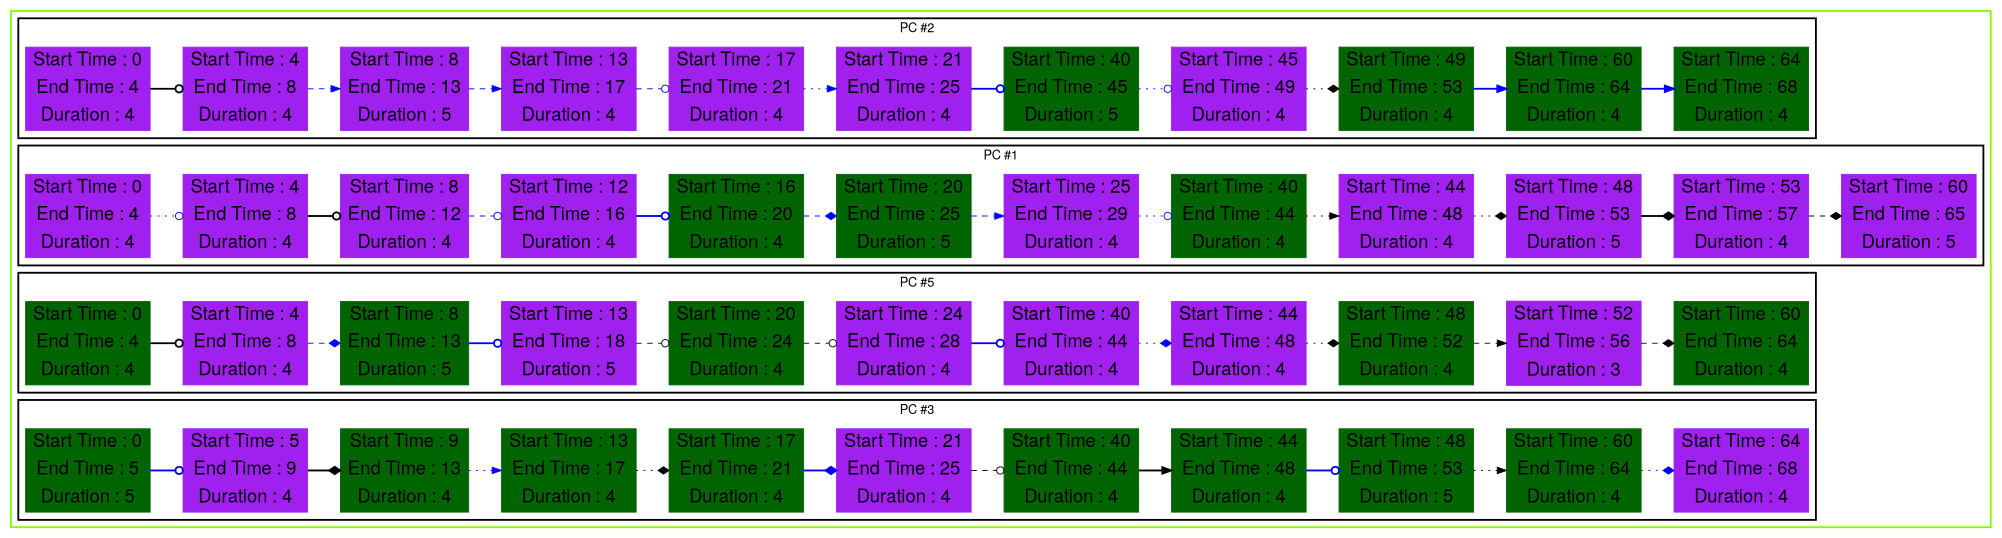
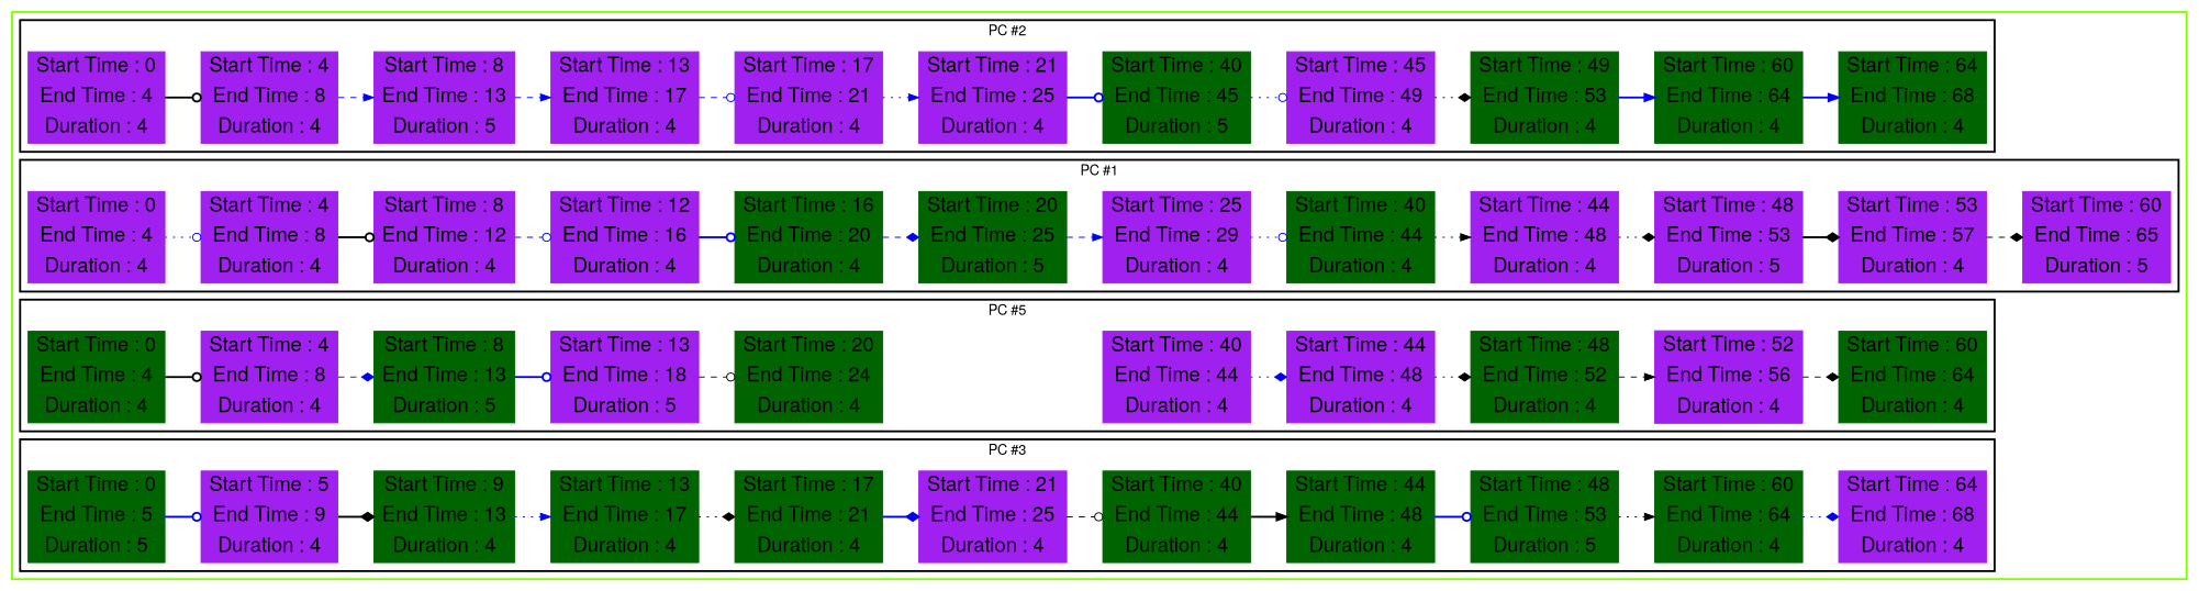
  digraph {
    fontname="Helvetica,Arial,sans-serif"
    rankdir=LR
    node [color=purple fontname="Helvetica,Arial,sans-serif" fontsize=20 shape=record style=filled]
    edge [arrowhead=odot color=blue fontname="Helvetica,Arial,sans-serif" style=bold]
    n1 [label="Start Time : 0 | End Time : 4 | Duration : 4"]
    n2 [label="Start Time : 4 | End Time : 8 | Duration : 4"]
    n3 [label="Start Time : 8 | End Time : 12 | Duration : 4"]
    n4 [label="Start Time : 12 | End Time : 16 | Duration : 4"]
    n5 [color=darkgreen label="Start Time : 16 | End Time : 20 | Duration : 4"]
    n6 [color=darkgreen label="Start Time : 20 | End Time : 25 | Duration : 5"]
    n7 [label="Start Time : 25 | End Time : 29 | Duration : 4"]
    n8 [color=darkgreen label="Start Time : 40 | End Time : 44 | Duration : 4"]
    n9 [label="Start Time : 44 | End Time : 48 | Duration : 4"]
    n10 [label="Start Time : 48 | End Time : 53 | Duration : 5"]
    n11 [label="Start Time : 53 | End Time : 57 | Duration : 4"]
    n12 [label="Start Time : 60 | End Time : 65 | Duration : 5"]
    n13 [label="Start Time : 0 | End Time : 4 | Duration : 4"]
    n14 [label="Start Time : 4 | End Time : 8 | Duration : 4"]
    n15 [label="Start Time : 8 | End Time : 13 | Duration : 5"]
    n16 [label="Start Time : 13 | End Time : 17 | Duration : 4"]
    n17 [label="Start Time : 17 | End Time : 21 | Duration : 4"]
    n18 [label="Start Time : 21 | End Time : 25 | Duration : 4"]
    n19 [color=darkgreen label="Start Time : 40 | End Time : 45 | Duration : 5"]
    n20 [label="Start Time : 45 | End Time : 49 | Duration : 4"]
    n21 [color=darkgreen label="Start Time : 49 | End Time : 53 | Duration : 4"]
    n22 [color=darkgreen label="Start Time : 60 | End Time : 64 | Duration : 4"]
    n23 [color=darkgreen label="Start Time : 64 | End Time : 68 | Duration : 4"]
    n24 [color=darkgreen label="Start Time : 0 | End Time : 5 | Duration : 5"]
    n25 [label="Start Time : 5 | End Time : 9 | Duration : 4"]
    n26 [color=darkgreen label="Start Time : 9 | End Time : 13 | Duration : 4"]
    n27 [color=darkgreen label="Start Time : 13 | End Time : 17 | Duration : 4"]
    n28 [color=darkgreen label="Start Time : 17 | End Time : 21 | Duration : 4"]
    n29 [label="Start Time : 21 | End Time : 25 | Duration : 4"]
    n30 [color=darkgreen label="Start Time : 40 | End Time : 44 | Duration : 4"]
    n31 [color=darkgreen label="Start Time : 44 | End Time : 48 | Duration : 4"]
    n32 [color=darkgreen label="Start Time : 48 | End Time : 53 | Duration : 5"]
    n33 [color=darkgreen label="Start Time : 60 | End Time : 64 | Duration : 4"]
    n34 [label="Start Time : 64 | End Time : 68 | Duration : 4"]
    n35 [color=darkgreen label="Start Time : 0 | End Time : 4 | Duration : 4"]
    n36 [label="Start Time : 4 | End Time : 8 | Duration : 4"]
    n37 [color=darkgreen label="Start Time : 8 | End Time : 13 | Duration : 5"]
    n38 [label="Start Time : 13 | End Time : 18 | Duration : 5"]
    n39 [color=darkgreen label="Start Time : 20 | End Time : 24 | Duration : 4"]
-   n40 [label="Start Time : 24 | End Time : 28 | Duration : 4"]
    n41 [label="Start Time : 40 | End Time : 44 | Duration : 4"]
    n42 [label="Start Time : 44 | End Time : 48 | Duration : 4"]
    n43 [color=darkgreen label="Start Time : 48 | End Time : 52 | Duration : 4"]
-   n44 [label="Start Time : 52 | End Time : 56 | Duration : 3"]
+   n44 [label="Start Time : 52 | End Time : 56 | Duration : 4"]
    n45 [color=darkgreen label="Start Time : 60 | End Time : 64 | Duration : 4"]
    subgraph cluster_1 {
      color=chartreuse
      style=bold
      subgraph cluster_2 {
        color=black
        label="PC #1"
        style=bold
        n1
        n2
        n3
        n4
        n5
        n6
        n7
        n8
        n9
        n10
        n11
        n12
      }
      subgraph cluster_3 {
        color=black
        label="PC #2"
        style=bold
        n13
        n14
        n15
        n16
        n17
        n18
        n19
        n20
        n21
        n22
        n23
      }
      subgraph cluster_4 {
        color=black
        label="PC #3"
        style=bold
        n24
        n25
        n26
        n27
        n28
        n29
        n30
        n31
        n32
        n33
        n34
      }
      subgraph cluster_5 {
        color=black
        label="PC #5"
        style=bold
        n35
        n36
        n37
        n38
        n39
-       n40
        n41
        n42
        n43
        n44
        n45
      }
    }
    n1 -> n2 [style=dotted]
    n2 -> n3 [color=black]
    n3 -> n4 [style=dashed]
    n4 -> n5
    n5 -> n6 [arrowhead=diamond style=dashed]
    n6 -> n7 [arrowhead=normal style=dashed]
    n7 -> n8 [style=dotted]
    n8 -> n9 [arrowhead=normal color=black style=dotted]
    n9 -> n10 [arrowhead=diamond color=black style=dotted]
    n10 -> n11 [arrowhead=diamond color=black]
    n11 -> n12 [arrowhead=diamond color=black style=dashed]
    n13 -> n14 [color=black]
    n14 -> n15 [arrowhead=normal style=dashed]
    n15 -> n16 [arrowhead=normal style=dashed]
    n16 -> n17 [style=dashed]
    n17 -> n18 [arrowhead=normal style=dotted]
    n18 -> n19
    n19 -> n20 [style=dotted]
    n20 -> n21 [arrowhead=diamond color=black style=dotted]
    n21 -> n22 [arrowhead=normal]
    n22 -> n23 [arrowhead=normal]
    n24 -> n25
    n25 -> n26 [arrowhead=diamond color=black]
    n26 -> n27 [arrowhead=normal style=dotted]
    n27 -> n28 [arrowhead=diamond color=black style=dotted]
    n28 -> n29 [arrowhead=diamond]
    n29 -> n30 [color=black style=dashed]
    n30 -> n31 [arrowhead=normal color=black]
    n31 -> n32
    n32 -> n33 [arrowhead=normal color=black style=dotted]
    n33 -> n34 [arrowhead=diamond style=dotted]
    n35 -> n36 [color=black]
    n36 -> n37 [arrowhead=diamond style=dashed]
    n37 -> n38
    n38 -> n39 [color=black style=dashed]
-   n39 -> n40 [color=black style=dashed]
-   n40 -> n41
    n41 -> n42 [arrowhead=diamond style=dotted]
    n42 -> n43 [arrowhead=diamond color=black style=dotted]
    n43 -> n44 [arrowhead=normal color=black style=dashed]
    n44 -> n45 [arrowhead=diamond color=black style=dashed]
  }
